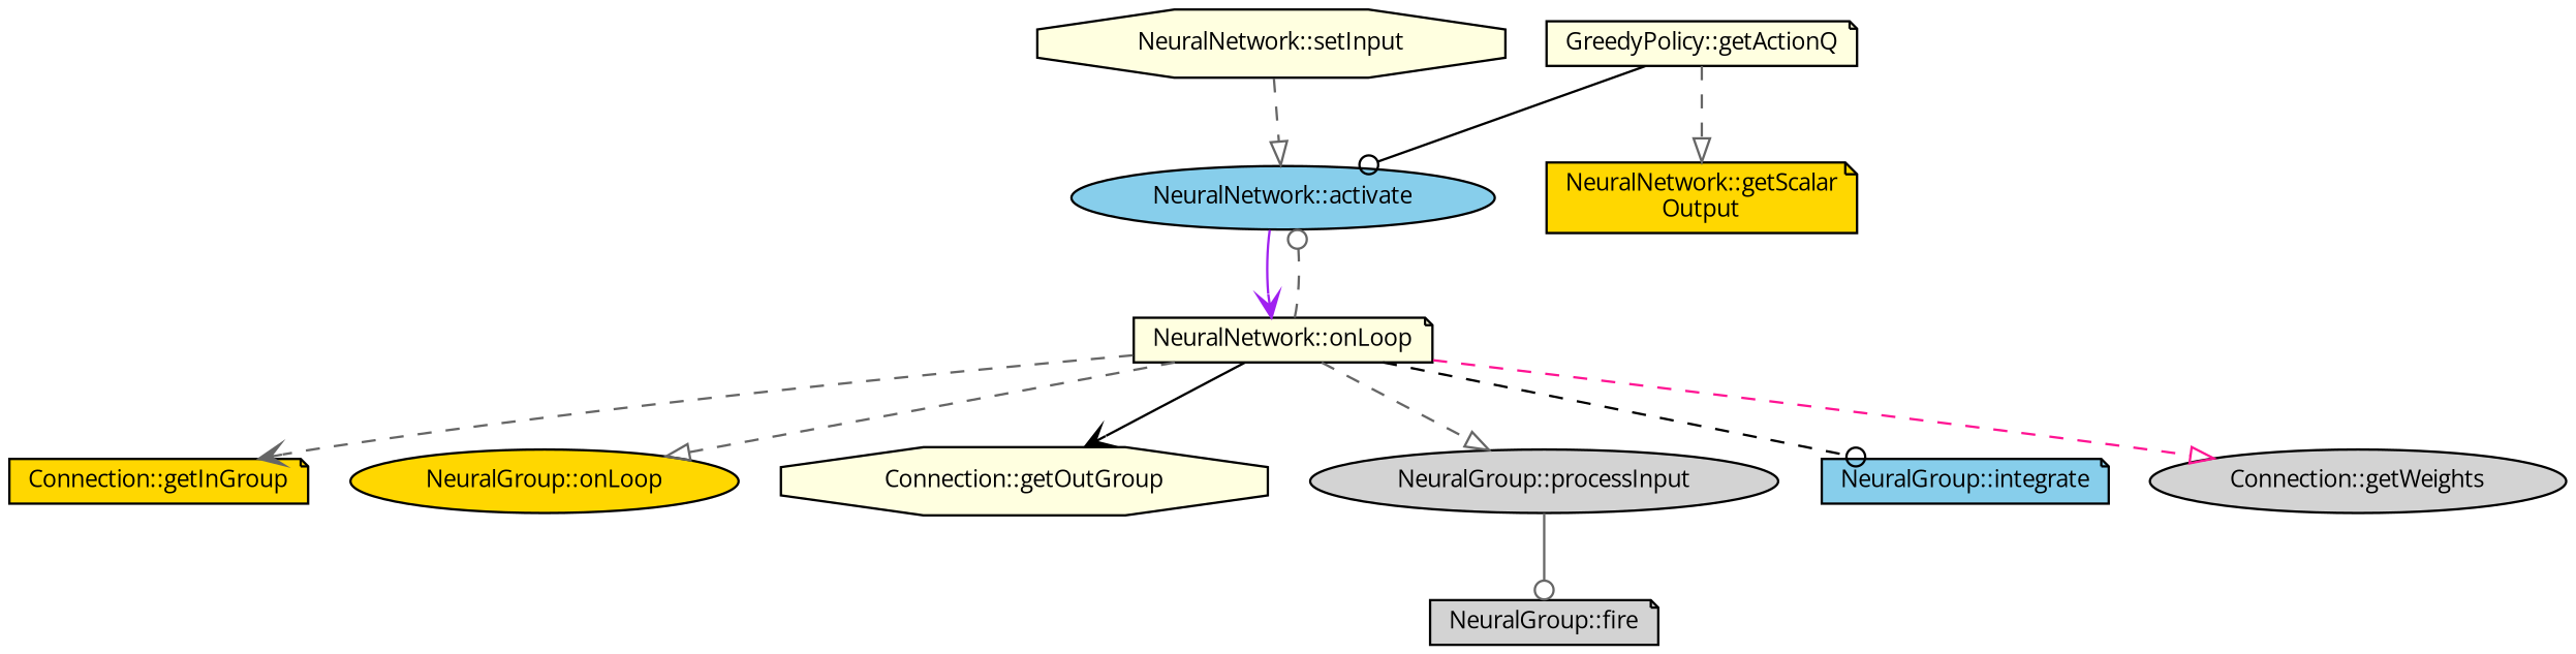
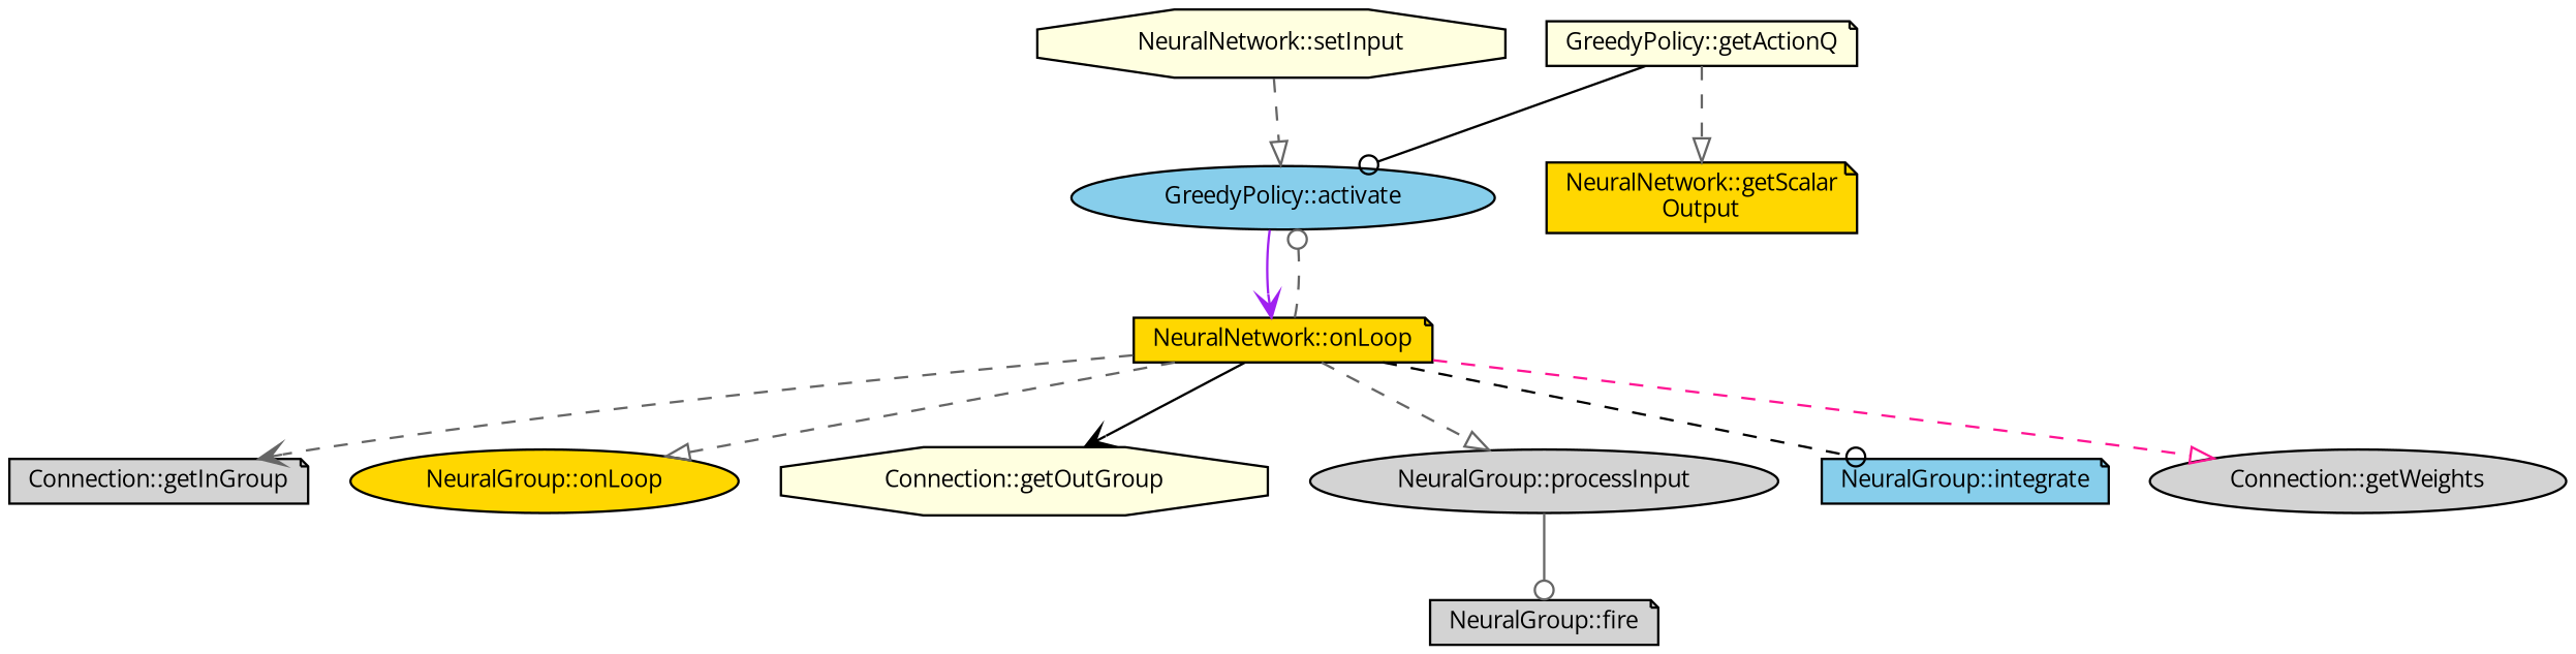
  digraph {
    fontname="Open Sans"
    rankdir=TB
    node [color=black fillcolor=lightgrey fontname="Open Sans" fontsize=10 shape=note style=filled]
    edge [arrowhead=onormal color=gray40 fontname="Open Sans" fontsize=10 labelfontname=Helvetica labelfontsize=10 style=dashed]
    n1 [fillcolor=lightyellow fontcolor=black height=0.2 label="GreedyPolicy::getActionQ" width=0.4]
-   n2 [fillcolor=skyblue height=0.2 label="NeuralNetwork::activate" shape=ellipse width=0.4]
+   n2 [fillcolor=skyblue height=0.2 label="GreedyPolicy::activate" shape=ellipse width=0.4]
    n3 [fillcolor=gold height=0.2 label="NeuralNetwork::getScalar\lOutput" width=0.4]
-   n4 [fillcolor=lightyellow height=0.2 label="NeuralNetwork::onLoop" width=0.4]
+   n4 [fillcolor=gold height=0.2 label="NeuralNetwork::onLoop" width=0.4]
    n5 [fillcolor=lightyellow height=0.2 label="NeuralNetwork::setInput" shape=octagon width=0.4]
-   n6 [fillcolor=gold height=0.2 label="Connection::getInGroup" width=0.4]
+   n6 [height=0.2 label="Connection::getInGroup" width=0.4]
    n7 [fillcolor=gold height=0.2 label="NeuralGroup::onLoop" shape=ellipse width=0.4]
    n8 [fillcolor=lightyellow height=0.2 label="Connection::getOutGroup" shape=octagon width=0.4]
    n9 [height=0.2 label="NeuralGroup::processInput" shape=ellipse width=0.4]
    n10 [fillcolor=skyblue height=0.2 label="NeuralGroup::integrate" width=0.4]
    n11 [height=0.2 label="Connection::getWeights" shape=ellipse width=0.4]
    n12 [height=0.2 label="NeuralGroup::fire" width=0.4]
    n1 -> n2 [arrowhead=odot color=black style=solid]
    n1 -> n3
    n2 -> n4 [arrowhead=vee color=purple style=solid]
    n4 -> n2 [arrowhead=odot]
    n4 -> n6 [arrowhead=vee]
    n4 -> n7
    n4 -> n8 [arrowhead=vee color=black style=solid]
    n4 -> n9
    n4 -> n10 [arrowhead=odot color=black]
    n4 -> n11 [color=deeppink]
    n5 -> n2
    n9 -> n12 [arrowhead=odot style=solid]
  }
